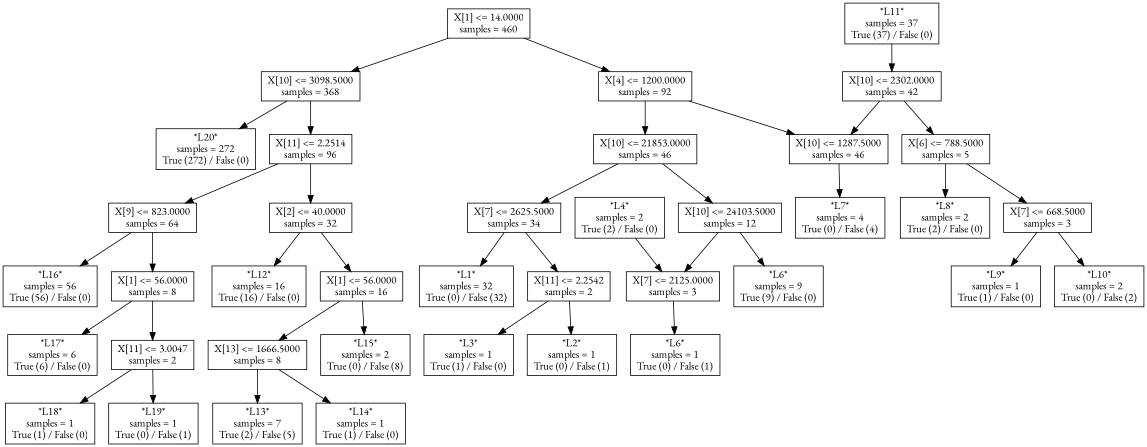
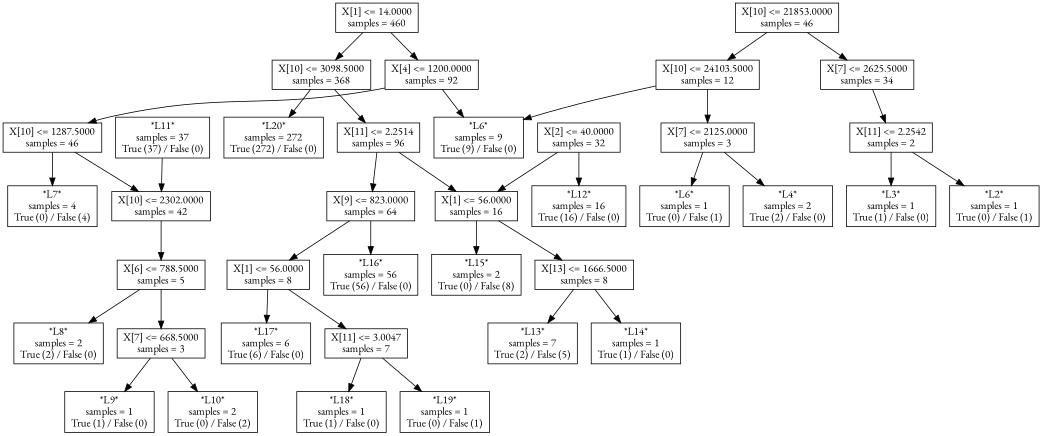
  digraph {
    fontname="EB Garamond"
    node [fontname="EB Garamond" shape=box]
    edge [fontname="EB Garamond"]
    n1 [label="X[1] <= 14.0000\nsamples = 460"]
    n2 [label="X[4] <= 1200.0000\nsamples = 92"]
    n3 [label="X[10] <= 3098.5000\nsamples = 368"]
    n4 [label="X[10] <= 21853.0000\nsamples = 46"]
    n5 [label="X[10] <= 1287.5000\nsamples = 46"]
    n6 [label="X[11] <= 2.2514\nsamples = 96"]
    n7 [label="*L20*\nsamples = 272\nTrue (272) / False (0)"]
    n8 [label="X[7] <= 2625.5000\nsamples = 34"]
    n9 [label="X[10] <= 24103.5000\nsamples = 12"]
    n10 [label="*L7*\nsamples = 4\nTrue (0) / False (4)"]
    n11 [label="X[10] <= 2302.0000\nsamples = 42"]
-   n12 [label="*L1*\nsamples = 32\nTrue (0) / False (32)"]
    n13 [label="X[11] <= 2.2542\nsamples = 2"]
    n14 [label="X[7] <= 2125.0000\nsamples = 3"]
    n15 [label="*L6*\nsamples = 9\nTrue (9) / False (0)"]
    n16 [label="*L2*\nsamples = 1\nTrue (0) / False (1)"]
    n17 [label="*L3*\nsamples = 1\nTrue (1) / False (0)"]
    n18 [label="*L4*\nsamples = 2\nTrue (2) / False (0)"]
    n19 [label="*L6*\nsamples = 1\nTrue (0) / False (1)"]
    n20 [label="X[6] <= 788.5000\nsamples = 5"]
    n21 [label="*L8*\nsamples = 2\nTrue (2) / False (0)"]
    n22 [label="X[7] <= 668.5000\nsamples = 3"]
    n23 [label="*L11*\nsamples = 37\nTrue (37) / False (0)"]
    n24 [label="*L9*\nsamples = 1\nTrue (1) / False (0)"]
    n25 [label="*L10*\nsamples = 2\nTrue (0) / False (2)"]
    n26 [label="X[2] <= 40.0000\nsamples = 32"]
    n27 [label="X[9] <= 823.0000\nsamples = 64"]
    n28 [label="*L12*\nsamples = 16\nTrue (16) / False (0)"]
    n29 [label="X[1] <= 56.0000\nsamples = 16"]
    n30 [label="*L16*\nsamples = 56\nTrue (56) / False (0)"]
    n31 [label="X[1] <= 56.0000\nsamples = 8"]
    n32 [label="X[13] <= 1666.5000\nsamples = 8"]
    n33 [label="*L15*\nsamples = 2\nTrue (0) / False (8)"]
    n34 [label="*L13*\nsamples = 7\nTrue (2) / False (5)"]
    n35 [label="*L14*\nsamples = 1\nTrue (1) / False (0)"]
    n36 [label="*L17*\nsamples = 6\nTrue (6) / False (0)"]
-   n37 [label="X[11] <= 3.0047\nsamples = 2"]
+   n37 [label="X[11] <= 3.0047\nsamples = 7"]
    n38 [label="*L18*\nsamples = 1\nTrue (1) / False (0)"]
    n39 [label="*L19*\nsamples = 1\nTrue (0) / False (1)"]
    n1 -> n2
    n1 -> n3
-   n2 -> n4
+   n2 -> n15
    n2 -> n5
    n3 -> n6
    n3 -> n7
    n4 -> n8
    n4 -> n9
    n5 -> n10
-   n11 -> n5
-   n6 -> n26
+   n5 -> n11
+   n6 -> n29
    n6 -> n27
-   n8 -> n12
    n8 -> n13
    n9 -> n14
    n9 -> n15
    n11 -> n20
    n13 -> n16
    n13 -> n17
-   n18 -> n14
+   n14 -> n18
    n14 -> n19
    n20 -> n21
    n20 -> n22
    n22 -> n24
    n22 -> n25
    n23 -> n11
    n26 -> n28
    n26 -> n29
    n27 -> n30
    n27 -> n31
    n29 -> n32
    n29 -> n33
    n31 -> n36
    n31 -> n37
    n32 -> n34
    n32 -> n35
    n37 -> n38
    n37 -> n39
  }
